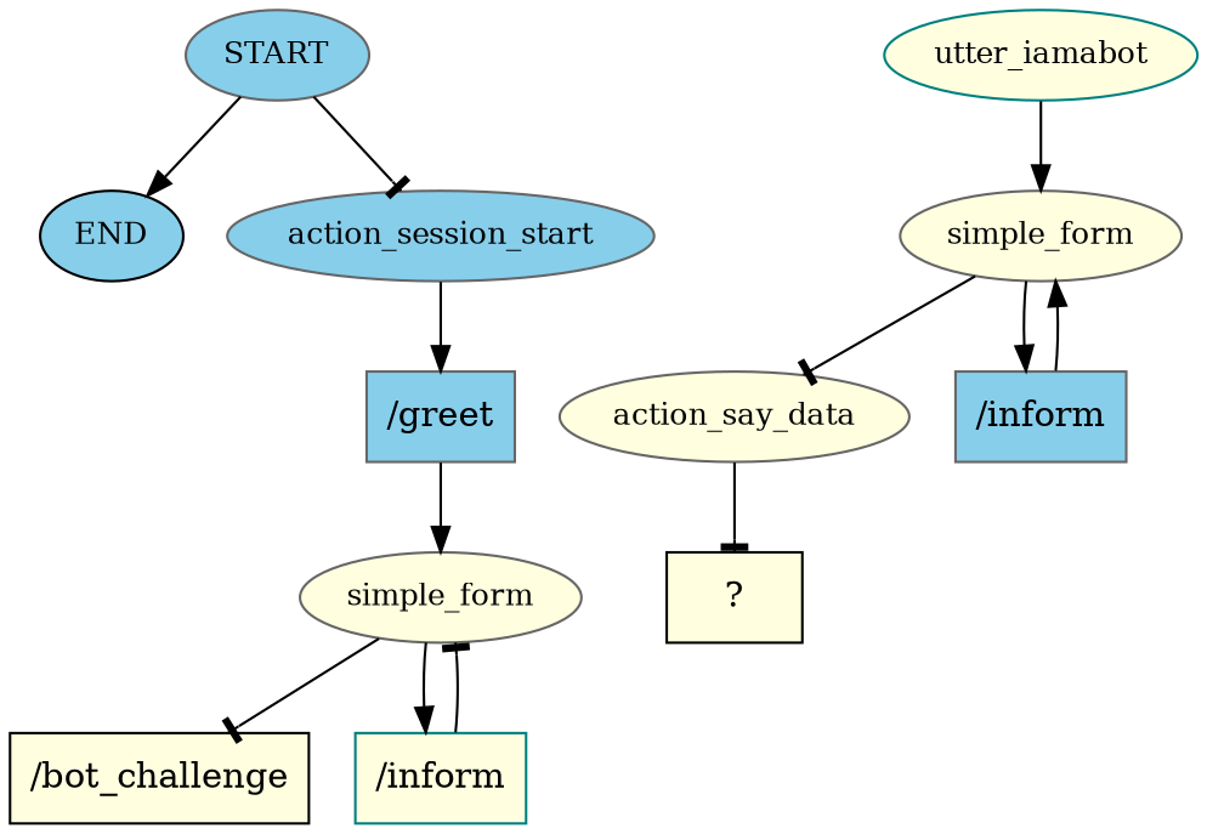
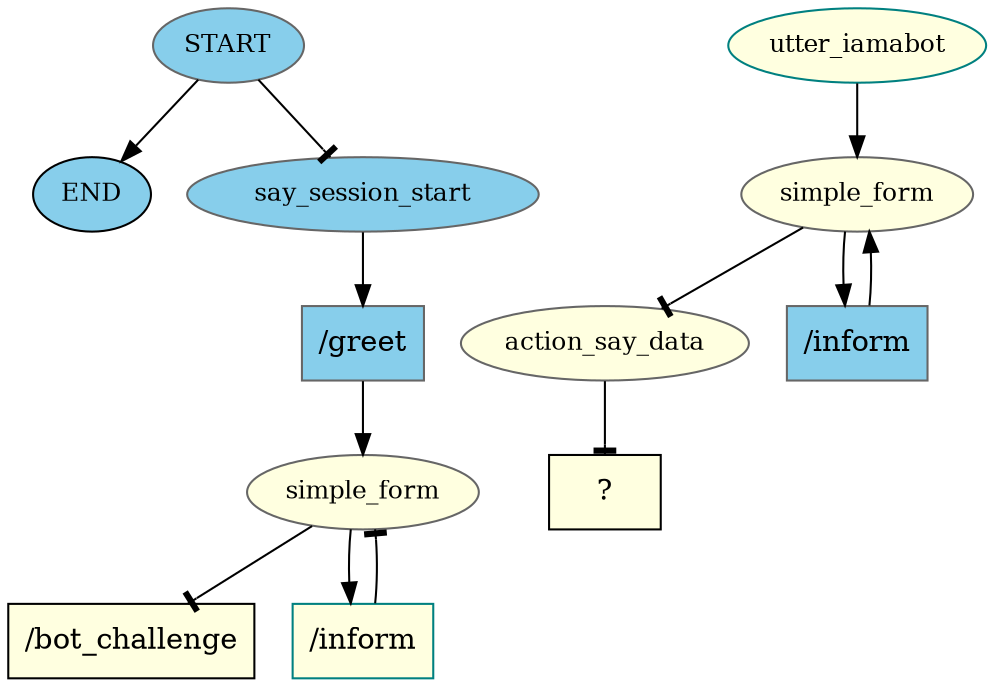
  digraph {
    node [color=gray40 fillcolor=lightyellow fontsize=12 style=filled]
    edge [arrowhead=normal]
    n1 [fillcolor=skyblue label=START]
    n2 [color=black fillcolor=skyblue label=END]
-   n3 [fillcolor=skyblue label=action_session_start]
+   n3 [fillcolor=skyblue label=say_session_start]
    n4 [fillcolor=skyblue label="/greet" shape=rect fontsize=""]
    n5 [label=simple_form]
    n6 [color=black label="/bot_challenge" shape=rect fontsize=""]
    n7 [color=teal label="/inform" shape=rect fontsize=""]
    n8 [color=teal label=utter_iamabot]
    n9 [label=simple_form]
    n10 [label=action_say_data]
    n11 [fillcolor=skyblue label="/inform" shape=rect fontsize=""]
    n12 [color=black label="  ?  " shape=rect fontsize=""]
    n1 -> n2
    n1 -> n3 [arrowhead=tee]
    n3 -> n4
    n4 -> n5
    n5 -> n6 [arrowhead=tee]
    n5 -> n7
    n7 -> n5 [arrowhead=tee]
    n8 -> n9
    n9 -> n10 [arrowhead=tee]
    n9 -> n11
    n10 -> n12 [arrowhead=tee]
    n11 -> n9
  }
